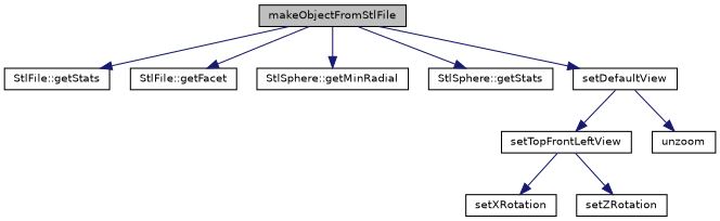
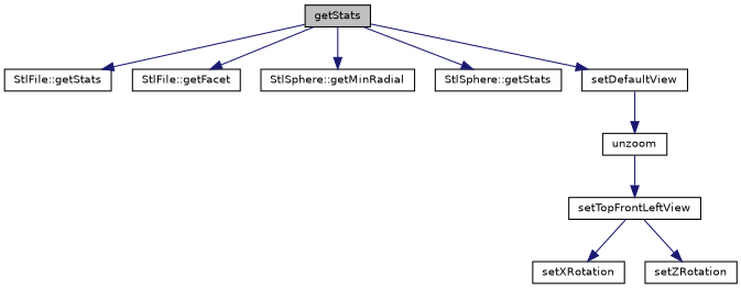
  digraph {
    rankdir=TB
    node [color=black fillcolor=white fontname=Helvetica fontsize=10 shape=record style=filled]
    edge [color=midnightblue fontname=Helvetica fontsize=10 labelfontname=Helvetica labelfontsize=10 style=solid]
-   n1 [fillcolor=grey75 fontcolor=black height=0.2 label=makeObjectFromStlFile width=0.4]
+   n1 [fillcolor=grey75 fontcolor=black height=0.2 label=getStats width=0.4]
    n2 [height=0.2 label="StlFile::getStats" width=0.4]
    n3 [height=0.2 label="StlFile::getFacet" width=0.4]
    n4 [height=0.2 label="StlSphere::getMinRadial" width=0.4]
    n5 [height=0.2 label="StlSphere::getStats" width=0.4]
    n6 [height=0.2 label=setDefaultView width=0.4]
    n7 [height=0.2 label=setTopFrontLeftView width=0.4]
    n8 [height=0.2 label=unzoom width=0.4]
    n9 [height=0.2 label=setXRotation width=0.4]
    n10 [height=0.2 label=setZRotation width=0.4]
    n1 -> n2
    n1 -> n3
    n1 -> n4
    n1 -> n5
    n1 -> n6
-   n6 -> n7
+   n8 -> n7
    n6 -> n8
    n7 -> n9
    n7 -> n10
  }
